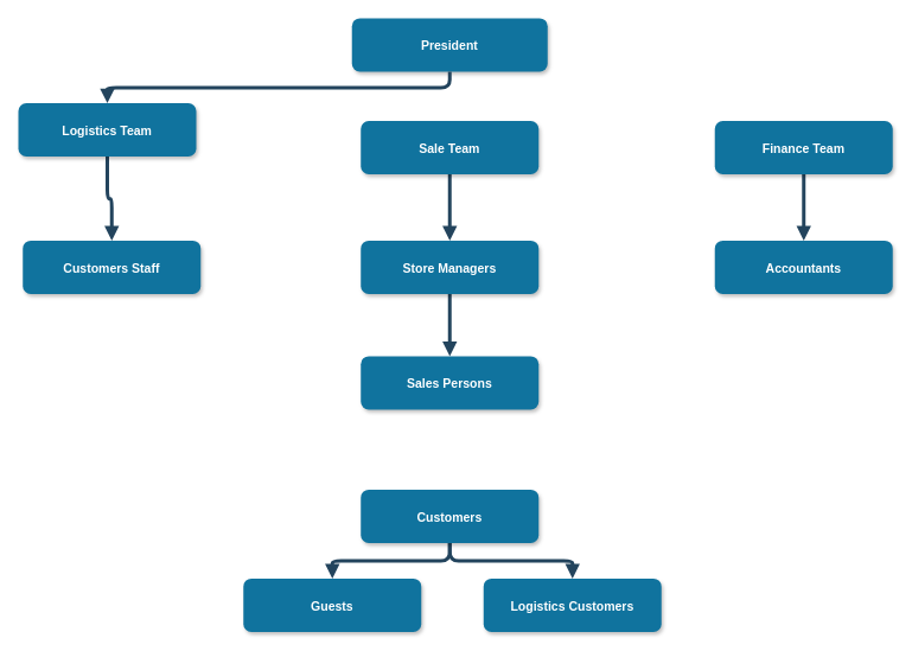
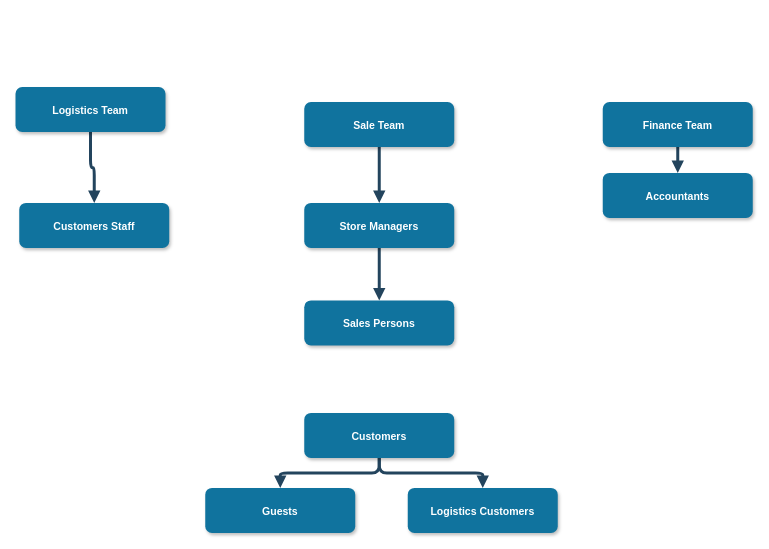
  <mxCell id="0" />
  <mxCell id="1" parent="0" />
- <mxCell id="2" value="President" style="rounded=1;fillColor=#10739E;strokeColor=none;shadow=1;gradientColor=none;fontStyle=1;fontColor=#FFFFFF;fontSize=14;" vertex="1" parent="1"><mxGeometry x="395" y="20" width="220" height="60" as="geometry" /></mxCell>
  <mxCell id="3" style="edgeStyle=elbowEdgeStyle;shape=connector;rounded=1;orthogonalLoop=1;jettySize=auto;elbow=vertical;html=1;entryX=0.5;entryY=0;entryDx=0;entryDy=0;labelBackgroundColor=default;strokeColor=#23445D;strokeWidth=4;fontFamily=Helvetica;fontSize=11;fontColor=default;endArrow=block;endFill=1;" edge="1" parent="1" source="4" target="19"><mxGeometry relative="1" as="geometry" /></mxCell>
  <mxCell id="4" value="Logistics Team" style="rounded=1;fillColor=#10739E;strokeColor=none;shadow=1;gradientColor=none;fontStyle=1;fontColor=#FFFFFF;fontSize=14;" vertex="1" parent="1"><mxGeometry x="20" y="115.5" width="200" height="60" as="geometry" /></mxCell>
  <mxCell id="5" style="edgeStyle=elbowEdgeStyle;shape=connector;rounded=1;orthogonalLoop=1;jettySize=auto;elbow=vertical;html=1;entryX=0.5;entryY=0;entryDx=0;entryDy=0;labelBackgroundColor=default;strokeColor=#23445D;strokeWidth=4;fontFamily=Helvetica;fontSize=11;fontColor=default;endArrow=block;endFill=1;" edge="1" parent="1" source="6" target="12"><mxGeometry relative="1" as="geometry" /></mxCell>
  <mxCell id="6" value="Sale Team" style="rounded=1;fillColor=#10739E;strokeColor=none;shadow=1;gradientColor=none;fontStyle=1;fontColor=#FFFFFF;fontSize=14;" vertex="1" parent="1"><mxGeometry x="405" y="135.5" width="200" height="60" as="geometry" /></mxCell>
  <mxCell id="7" value="" style="edgeStyle=elbowEdgeStyle;shape=connector;rounded=1;orthogonalLoop=1;jettySize=auto;elbow=vertical;html=1;labelBackgroundColor=default;strokeColor=#23445D;strokeWidth=4;fontFamily=Helvetica;fontSize=11;fontColor=default;endArrow=block;endFill=1;" edge="1" parent="1" source="8" target="10"><mxGeometry relative="1" as="geometry" /></mxCell>
  <mxCell id="8" value="Finance Team" style="rounded=1;fillColor=#10739E;strokeColor=none;shadow=1;gradientColor=none;fontStyle=1;fontColor=#FFFFFF;fontSize=14;" vertex="1" parent="1"><mxGeometry x="803" y="135.5" width="200" height="60" as="geometry" /></mxCell>
- <mxCell id="9" value="" style="edgeStyle=elbowEdgeStyle;elbow=vertical;strokeWidth=4;endArrow=block;endFill=1;fontStyle=1;strokeColor=#23445D;" edge="1" parent="1" source="2" target="4"><mxGeometry x="22" y="165.5" width="100" height="100" as="geometry"><mxPoint x="-255" y="-54.5" as="sourcePoint" /><mxPoint x="-155" y="-154.5" as="targetPoint" /></mxGeometry></mxCell>
- <mxCell id="10" value="Accountants" style="rounded=1;fillColor=#10739E;strokeColor=none;shadow=1;gradientColor=none;fontStyle=1;fontColor=#FFFFFF;fontSize=14;" vertex="1" parent="1"><mxGeometry x="803" y="270" width="200" height="60" as="geometry" /></mxCell>
+ <mxCell id="10" value="Accountants" style="rounded=1;fillColor=#10739E;strokeColor=none;shadow=1;gradientColor=none;fontStyle=1;fontColor=#FFFFFF;fontSize=14;" vertex="1" parent="1"><mxGeometry x="803" y="230" width="200" height="60" as="geometry" /></mxCell>
  <mxCell id="11" style="edgeStyle=elbowEdgeStyle;shape=connector;rounded=1;orthogonalLoop=1;jettySize=auto;elbow=vertical;html=1;entryX=0.5;entryY=0;entryDx=0;entryDy=0;labelBackgroundColor=default;strokeColor=#23445D;strokeWidth=4;fontFamily=Helvetica;fontSize=11;fontColor=default;endArrow=block;endFill=1;" edge="1" parent="1" source="12" target="13"><mxGeometry relative="1" as="geometry" /></mxCell>
  <mxCell id="12" value="Store Managers" style="rounded=1;fillColor=#10739E;strokeColor=none;shadow=1;gradientColor=none;fontStyle=1;fontColor=#FFFFFF;fontSize=14;" vertex="1" parent="1"><mxGeometry x="405" y="270" width="200" height="60" as="geometry" /></mxCell>
  <mxCell id="13" value="Sales Persons" style="rounded=1;fillColor=#10739E;strokeColor=none;shadow=1;gradientColor=none;fontStyle=1;fontColor=#FFFFFF;fontSize=14;" vertex="1" parent="1"><mxGeometry x="405" y="400" width="200" height="60" as="geometry" /></mxCell>
  <mxCell id="14" value="" style="edgeStyle=elbowEdgeStyle;shape=connector;rounded=1;orthogonalLoop=1;jettySize=auto;elbow=vertical;html=1;labelBackgroundColor=default;strokeColor=#23445D;strokeWidth=4;fontFamily=Helvetica;fontSize=11;fontColor=default;endArrow=block;endFill=1;" edge="1" parent="1" source="16" target="18"><mxGeometry relative="1" as="geometry" /></mxCell>
  <mxCell id="15" style="edgeStyle=elbowEdgeStyle;shape=connector;rounded=1;orthogonalLoop=1;jettySize=auto;elbow=vertical;html=1;entryX=0.5;entryY=0;entryDx=0;entryDy=0;labelBackgroundColor=default;strokeColor=#23445D;strokeWidth=4;fontFamily=Helvetica;fontSize=11;fontColor=default;endArrow=block;endFill=1;" edge="1" parent="1" source="16" target="17"><mxGeometry relative="1" as="geometry" /></mxCell>
  <mxCell id="16" value="Customers" style="rounded=1;fillColor=#10739E;strokeColor=none;shadow=1;gradientColor=none;fontStyle=1;fontColor=#FFFFFF;fontSize=14;" vertex="1" parent="1"><mxGeometry x="405" y="550" width="200" height="60" as="geometry" /></mxCell>
  <mxCell id="17" value="Logistics Customers" style="rounded=1;fillColor=#10739E;strokeColor=none;shadow=1;gradientColor=none;fontStyle=1;fontColor=#FFFFFF;fontSize=14;" vertex="1" parent="1"><mxGeometry x="543" y="650" width="200" height="60" as="geometry" /></mxCell>
  <mxCell id="18" value="Guests" style="rounded=1;fillColor=#10739E;strokeColor=none;shadow=1;gradientColor=none;fontStyle=1;fontColor=#FFFFFF;fontSize=14;" vertex="1" parent="1"><mxGeometry x="273" y="650" width="200" height="60" as="geometry" /></mxCell>
  <mxCell id="19" value="Customers Staff" style="rounded=1;fillColor=#10739E;strokeColor=none;shadow=1;gradientColor=none;fontStyle=1;fontColor=#FFFFFF;fontSize=14;" vertex="1" parent="1"><mxGeometry x="25" y="270" width="200" height="60" as="geometry" /></mxCell>
